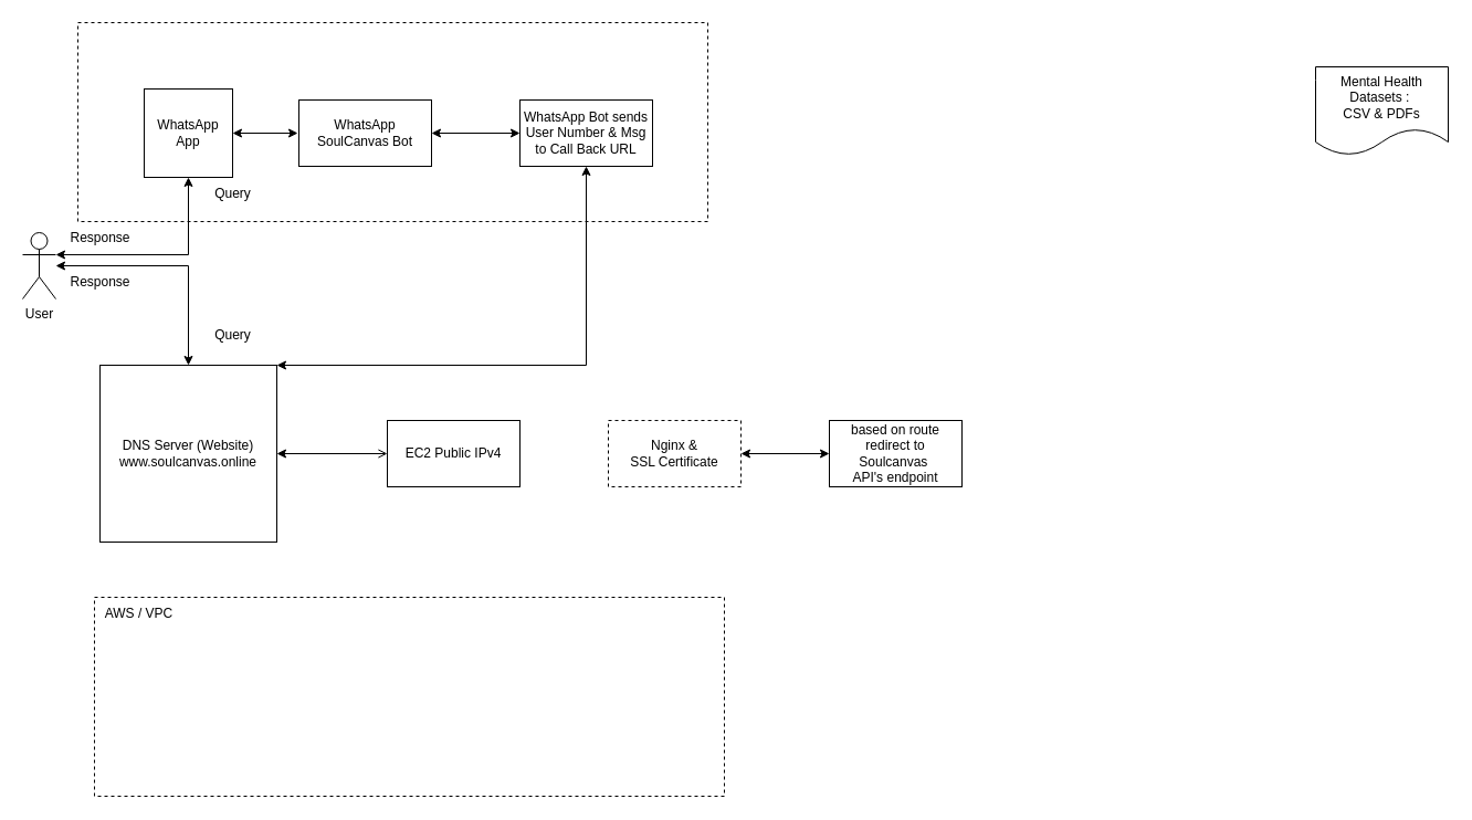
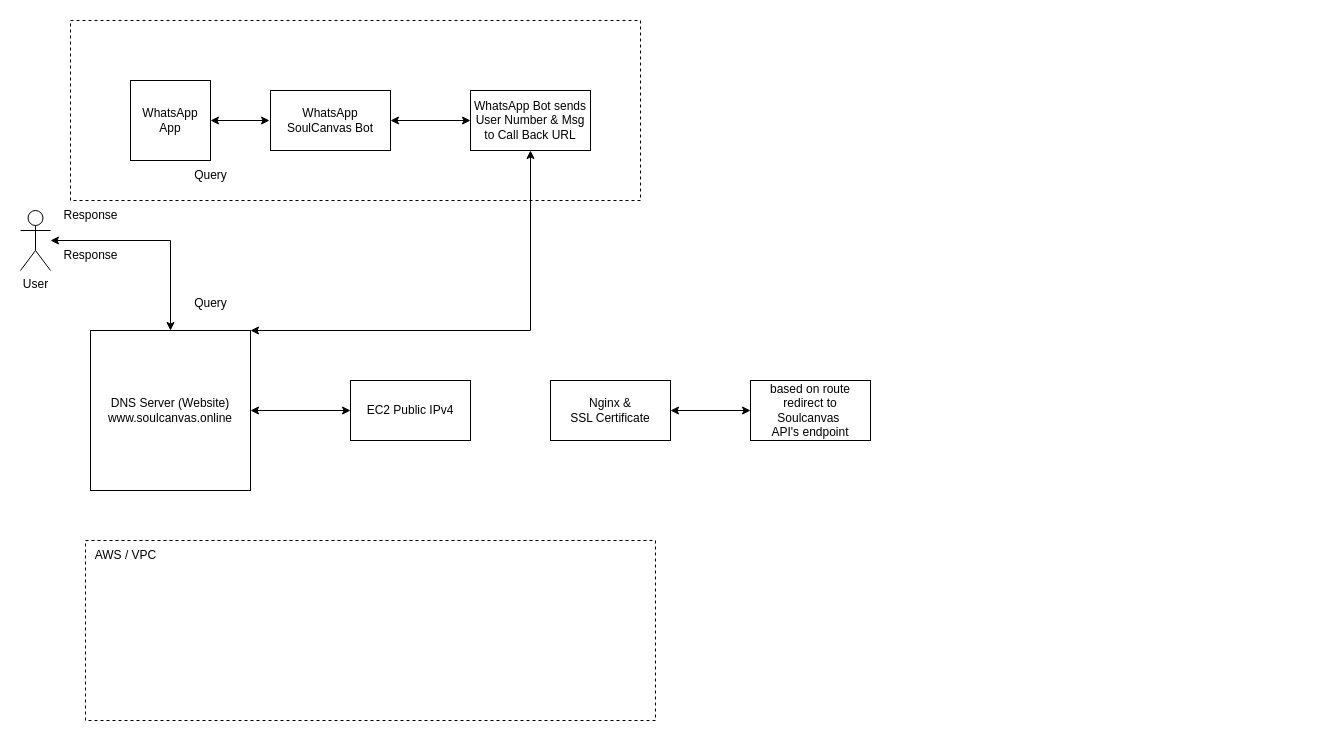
  <mxCell id="0" />
  <mxCell id="1" parent="0" />
  <mxCell id="2" value="WhatsApp App" style="whiteSpace=wrap;html=1;aspect=fixed;" vertex="1" parent="1"><mxGeometry x="130" y="80" width="80" height="80" as="geometry" /></mxCell>
  <mxCell id="3" value="User" style="shape=umlActor;verticalLabelPosition=bottom;verticalAlign=top;html=1;outlineConnect=0;" vertex="1" parent="1"><mxGeometry x="20" y="210" width="30" height="60" as="geometry" /></mxCell>
  <mxCell id="4" value="DNS Server (Website&lt;span style=&quot;background-color: initial;&quot;&gt;)&lt;/span&gt;&lt;div&gt;&lt;div&gt;www.soulcanvas.online&lt;/div&gt;&lt;/div&gt;" style="whiteSpace=wrap;html=1;aspect=fixed;" vertex="1" parent="1"><mxGeometry x="90" y="330" width="160" height="160" as="geometry" /></mxCell>
  <mxCell id="5" value="EC2 Public IPv4" style="whiteSpace=wrap;html=1;" vertex="1" parent="1"><mxGeometry x="350" y="380" width="120" height="60" as="geometry" /></mxCell>
- <mxCell id="6" value="Nginx &amp;amp;&lt;div&gt;&lt;div&gt;SSL Certificate&lt;/div&gt;&lt;/div&gt;" style="whiteSpace=wrap;html=1;dashed=1;" vertex="1" parent="1"><mxGeometry x="550" y="380" width="120" height="60" as="geometry" /></mxCell>
+ <mxCell id="6" value="Nginx &amp;amp;&lt;div&gt;&lt;div&gt;SSL Certificate&lt;/div&gt;&lt;/div&gt;" style="whiteSpace=wrap;html=1;" vertex="1" parent="1"><mxGeometry x="550" y="380" width="120" height="60" as="geometry" /></mxCell>
  <mxCell id="7" value="based on route redirect to Soulcanvas&amp;nbsp;&lt;div&gt;API's endpoint&lt;/div&gt;" style="whiteSpace=wrap;html=1;" vertex="1" parent="1"><mxGeometry x="750" y="380" width="120" height="60" as="geometry" /></mxCell>
- <mxCell id="8" value="" style="endArrow=open;startArrow=classic;html=1;rounded=0;exitX=1;exitY=0.5;exitDx=0;exitDy=0;entryX=0;entryY=0.5;entryDx=0;entryDy=0;" edge="1" parent="1" source="4" target="5"><mxGeometry width="50" height="50" relative="1" as="geometry"><mxPoint x="290" y="320" as="sourcePoint" /><mxPoint x="340" y="270" as="targetPoint" /></mxGeometry></mxCell>
+ <mxCell id="8" value="" style="endArrow=classic;startArrow=classic;html=1;rounded=0;exitX=1;exitY=0.5;exitDx=0;exitDy=0;entryX=0;entryY=0.5;entryDx=0;entryDy=0;" edge="1" parent="1" source="4" target="5"><mxGeometry width="50" height="50" relative="1" as="geometry"><mxPoint x="290" y="320" as="sourcePoint" /><mxPoint x="340" y="270" as="targetPoint" /></mxGeometry></mxCell>
  <mxCell id="9" value="" style="endArrow=classic;startArrow=classic;html=1;rounded=0;exitX=1;exitY=0.5;exitDx=0;exitDy=0;entryX=0;entryY=0.5;entryDx=0;entryDy=0;" edge="1" parent="1" source="6" target="7"><mxGeometry width="50" height="50" relative="1" as="geometry"><mxPoint x="480" y="420" as="sourcePoint" /><mxPoint x="560" y="420" as="targetPoint" /><Array as="points" /></mxGeometry></mxCell>
  <mxCell id="10" value="" style="endArrow=classic;startArrow=classic;html=1;rounded=0;entryX=0.5;entryY=0;entryDx=0;entryDy=0;" edge="1" parent="1" source="3" target="4"><mxGeometry width="50" height="50" relative="1" as="geometry"><mxPoint x="90" y="290" as="sourcePoint" /><mxPoint x="140" y="240" as="targetPoint" /><Array as="points"><mxPoint x="170" y="240" /></Array></mxGeometry></mxCell>
- <mxCell id="11" value="" style="endArrow=classic;startArrow=classic;html=1;rounded=0;entryX=0.5;entryY=1;entryDx=0;entryDy=0;exitX=1;exitY=0.333;exitDx=0;exitDy=0;exitPerimeter=0;" edge="1" parent="1" source="3" target="2"><mxGeometry width="50" height="50" relative="1" as="geometry"><mxPoint x="120" y="240" as="sourcePoint" /><mxPoint x="170" y="190" as="targetPoint" /><Array as="points"><mxPoint x="170" y="230" /></Array></mxGeometry></mxCell>
  <mxCell id="12" value="WhatsApp SoulCanvas Bot" style="whiteSpace=wrap;html=1;" vertex="1" parent="1"><mxGeometry x="270" width="120" height="60" as="geometry" y="90" /></mxCell>
  <mxCell id="13" value="WhatsApp Bot sends User Number &amp;amp; Msg&lt;div&gt;to Call Back URL&lt;/div&gt;" style="whiteSpace=wrap;html=1;" vertex="1" parent="1"><mxGeometry x="470" width="120" height="60" as="geometry" y="90" /></mxCell>
  <mxCell id="14" value="" style="endArrow=classic;startArrow=classic;html=1;rounded=0;exitX=1;exitY=0.5;exitDx=0;exitDy=0;" edge="1" parent="1" source="2"><mxGeometry width="50" height="50" relative="1" as="geometry"><mxPoint x="240" y="250" as="sourcePoint" /><mxPoint x="269" y="120" as="targetPoint" /></mxGeometry></mxCell>
  <mxCell id="15" value="" style="endArrow=classic;startArrow=classic;html=1;rounded=0;exitX=1;exitY=0.5;exitDx=0;exitDy=0;entryX=0;entryY=0.5;entryDx=0;entryDy=0;" edge="1" parent="1" source="12" target="13"><mxGeometry width="50" height="50" relative="1" as="geometry"><mxPoint x="404" y="180" as="sourcePoint" /><mxPoint x="463" y="180" as="targetPoint" /></mxGeometry></mxCell>
  <mxCell id="16" value="" style="endArrow=classic;startArrow=classic;html=1;rounded=0;exitX=0.5;exitY=1;exitDx=0;exitDy=0;entryX=1;entryY=0;entryDx=0;entryDy=0;" edge="1" parent="1" source="13" target="4"><mxGeometry width="50" height="50" relative="1" as="geometry"><mxPoint x="480" y="190" as="sourcePoint" /><mxPoint x="560" y="190" as="targetPoint" /><Array as="points"><mxPoint x="530" y="330" /></Array></mxGeometry></mxCell>
  <mxCell id="17" value="" style="rounded=0;whiteSpace=wrap;html=1;fillColor=none;dashed=1;" vertex="1" parent="1"><mxGeometry x="70" y="20" width="570" height="180" as="geometry" /></mxCell>
  <mxCell id="18" value="" style="rounded=0;whiteSpace=wrap;html=1;fillColor=none;dashed=1;" vertex="1" parent="1"><mxGeometry x="85" y="540" width="570" height="180" as="geometry" /></mxCell>
  <mxCell id="19" value="AWS / VPC" style="text;html=1;align=center;verticalAlign=middle;resizable=0;points=[];autosize=1;strokeColor=none;fillColor=none;" vertex="1" parent="1"><mxGeometry x="80" y="540" width="90" height="30" as="geometry" /></mxCell>
  <mxCell id="20" value="Query" style="text;html=1;align=center;verticalAlign=middle;resizable=0;points=[];autosize=1;strokeColor=none;fillColor=none;" vertex="1" parent="1"><mxGeometry x="180" y="288" width="60" height="30" as="geometry" /></mxCell>
  <mxCell id="21" value="Query" style="text;html=1;align=center;verticalAlign=middle;resizable=0;points=[];autosize=1;strokeColor=none;fillColor=none;" vertex="1" parent="1"><mxGeometry x="180" y="160" width="60" height="30" as="geometry" /></mxCell>
  <mxCell id="22" value="Response" style="text;html=1;align=center;verticalAlign=middle;resizable=0;points=[];autosize=1;strokeColor=none;fillColor=none;" vertex="1" parent="1"><mxGeometry x="50" y="240" width="80" height="30" as="geometry" /></mxCell>
  <mxCell id="23" value="Response" style="text;html=1;align=center;verticalAlign=middle;resizable=0;points=[];autosize=1;strokeColor=none;fillColor=none;" vertex="1" parent="1"><mxGeometry x="50" y="200" width="80" height="30" as="geometry" /></mxCell>
- <mxCell id="24" value="Mental Health Datasets :&amp;nbsp;&lt;div&gt;CSV &amp;amp; PDFs&lt;/div&gt;" style="shape=document;whiteSpace=wrap;html=1;boundedLbl=1;" vertex="1" parent="1"><mxGeometry x="1190" y="60" width="120" height="80" as="geometry" /></mxCell>
